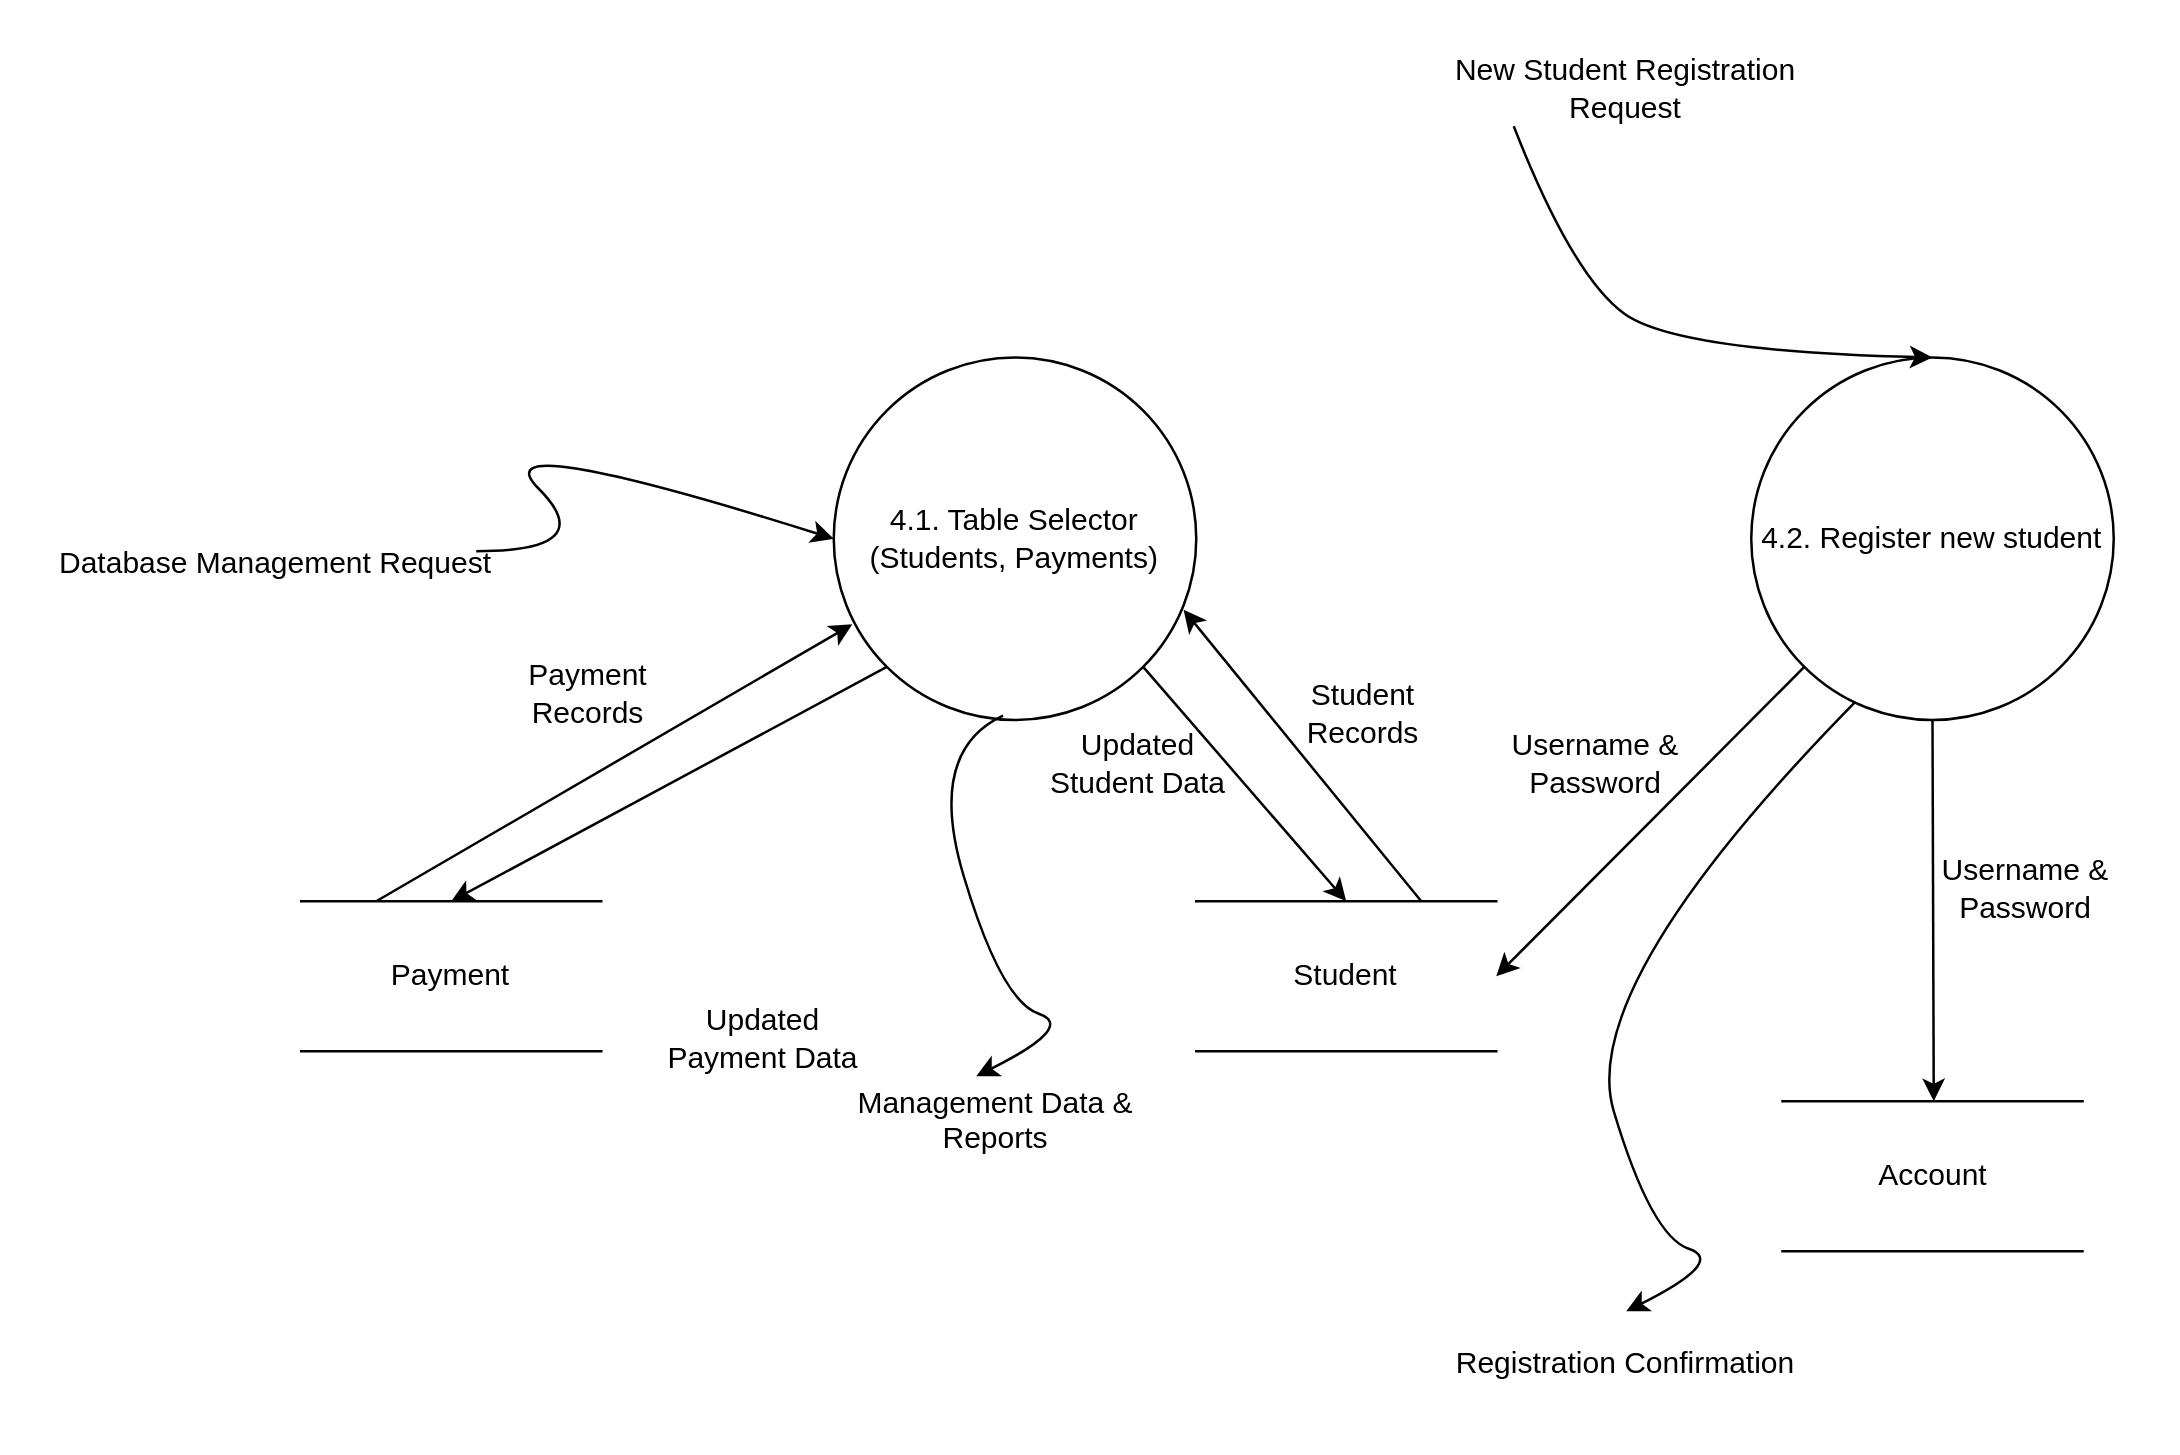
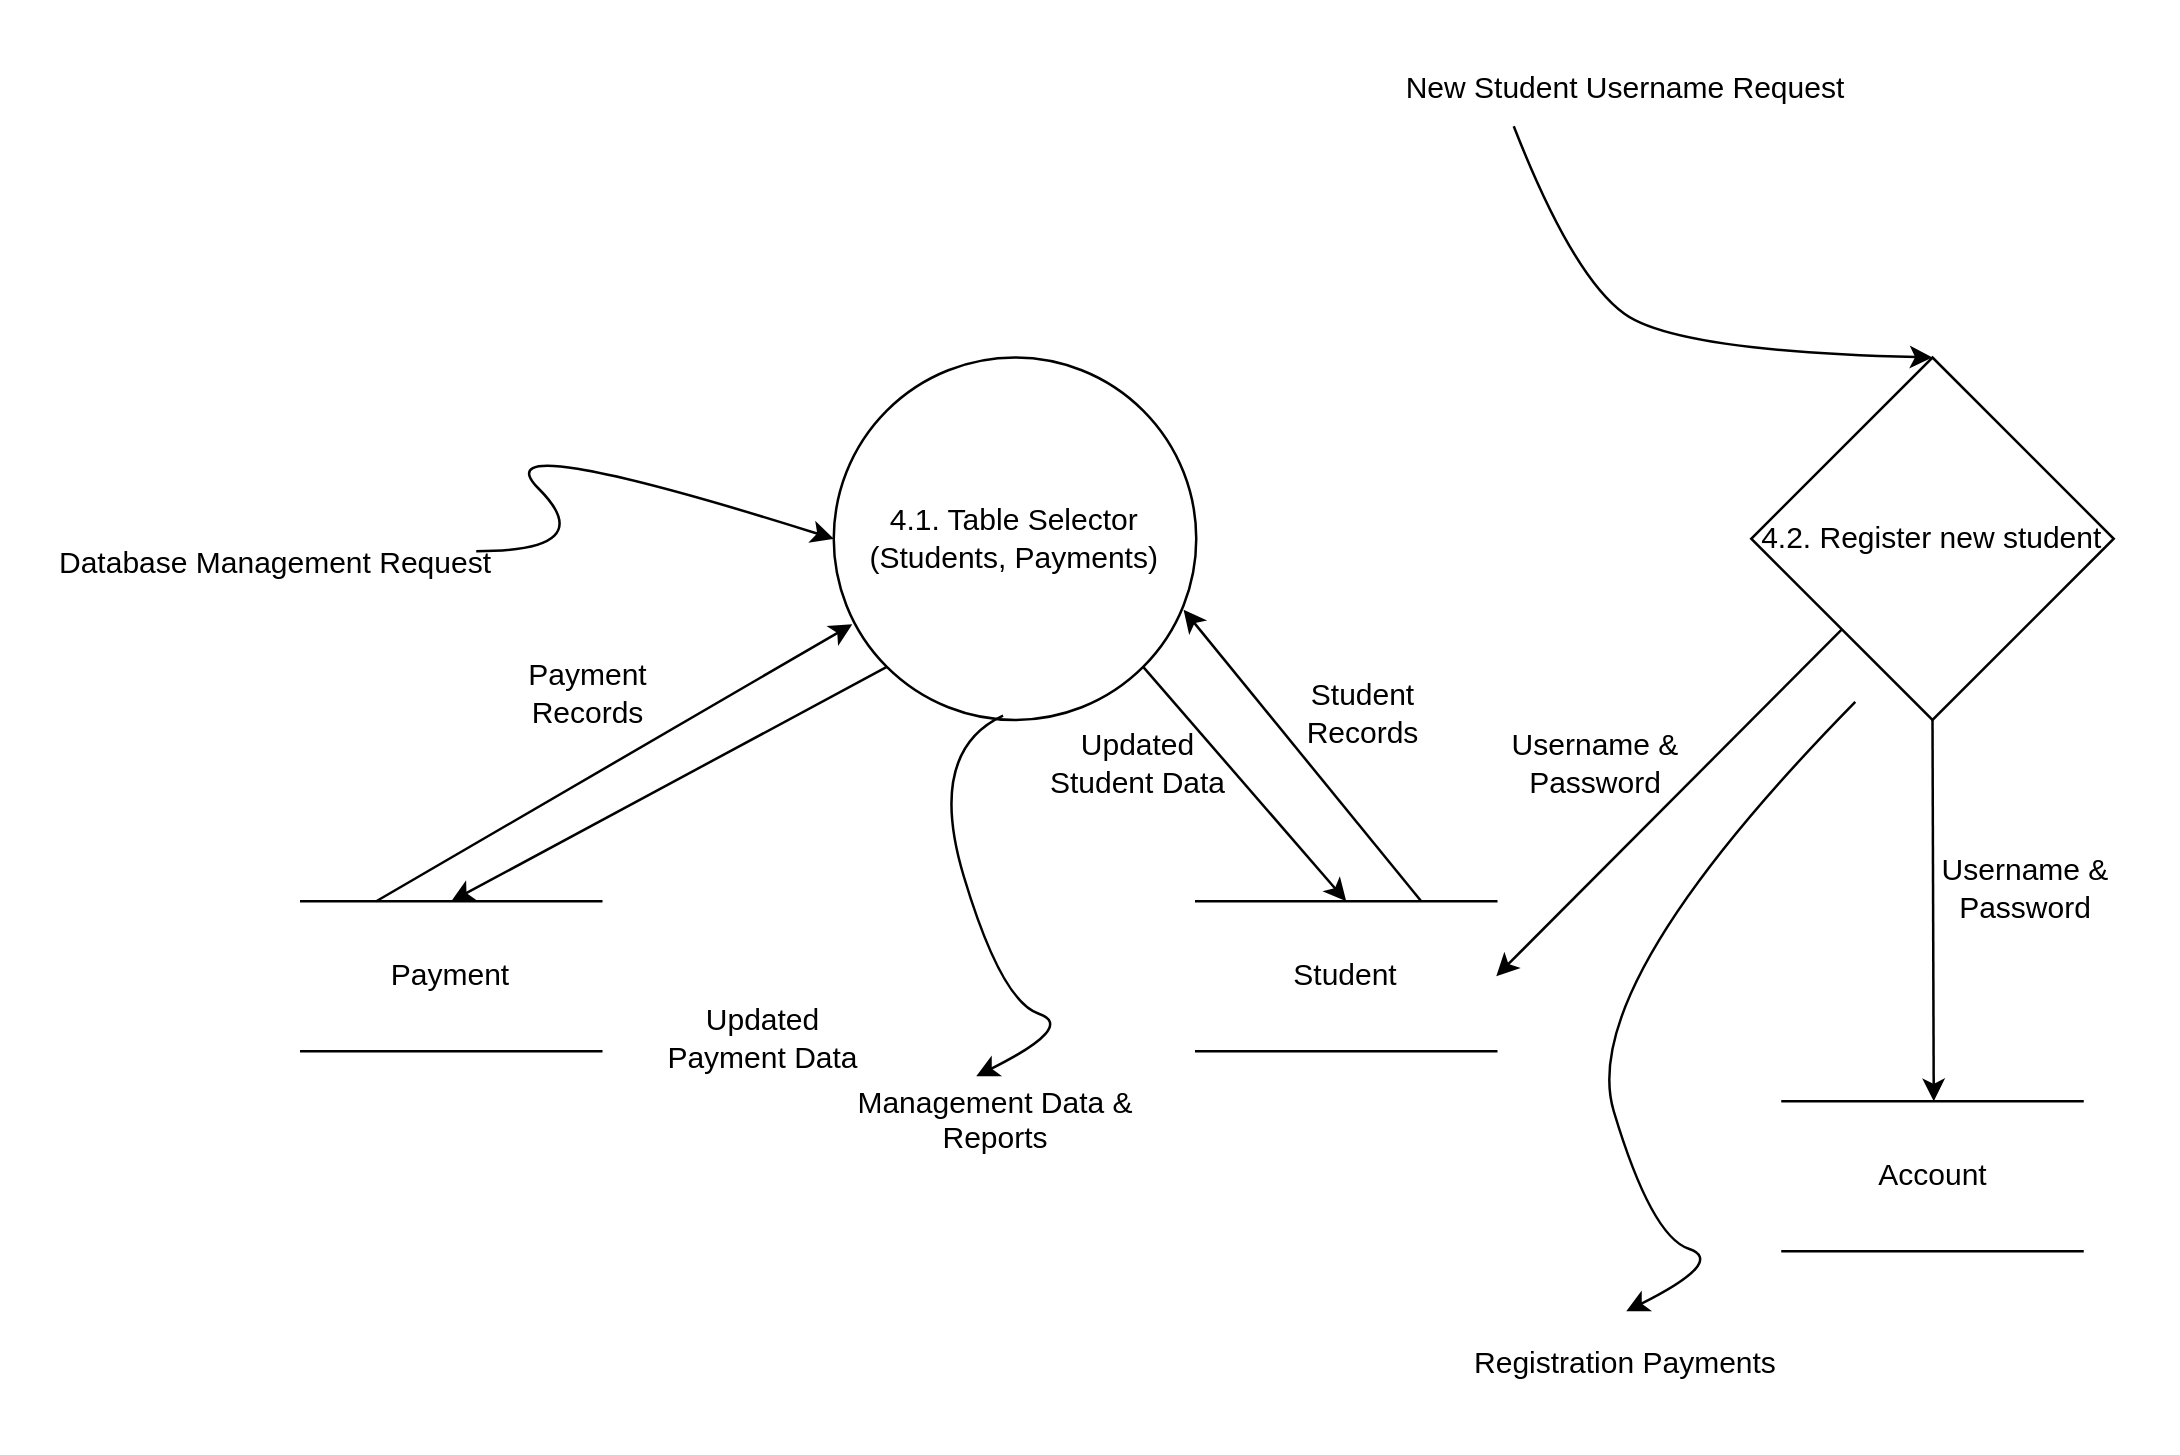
  <mxCell id="0" />
  <mxCell id="1" parent="0" />
  <mxCell id="2" value="4.1. Table Selector (Students, Payments)" style="ellipse;whiteSpace=wrap;html=1;aspect=fixed;" vertex="1" parent="1"><mxGeometry x="333" y="142.5" width="145" height="145" as="geometry" /></mxCell>
  <mxCell id="3" value="" style="curved=1;endArrow=classic;html=1;rounded=0;entryX=0;entryY=0.5;entryDx=0;entryDy=0;" edge="1" parent="1" target="2"><mxGeometry width="50" height="50" relative="1" as="geometry"><mxPoint x="190" y="220" as="sourcePoint" /><mxPoint x="240" y="170" as="targetPoint" /><Array as="points"><mxPoint x="240" y="220" /><mxPoint x="190" y="170" /></Array></mxGeometry></mxCell>
  <mxCell id="4" value="Payment" style="shape=partialRectangle;whiteSpace=wrap;html=1;left=0;right=0;fillColor=none;" vertex="1" parent="1"><mxGeometry x="120" y="360" width="120" height="60" as="geometry" /></mxCell>
  <mxCell id="5" value="Student" style="shape=partialRectangle;whiteSpace=wrap;html=1;left=0;right=0;fillColor=none;" vertex="1" parent="1"><mxGeometry x="478" y="360" width="120" height="60" as="geometry" /></mxCell>
  <mxCell id="6" value="" style="endArrow=classic;html=1;rounded=0;entryX=0.5;entryY=0;entryDx=0;entryDy=0;exitX=0;exitY=1;exitDx=0;exitDy=0;" edge="1" parent="1" source="2" target="4"><mxGeometry width="50" height="50" relative="1" as="geometry"><mxPoint x="355" y="400" as="sourcePoint" /><mxPoint x="405" y="350" as="targetPoint" /></mxGeometry></mxCell>
  <mxCell id="7" value="" style="endArrow=classic;html=1;rounded=0;entryX=0.5;entryY=0;entryDx=0;entryDy=0;exitX=1;exitY=1;exitDx=0;exitDy=0;" edge="1" parent="1" source="2" target="5"><mxGeometry width="50" height="50" relative="1" as="geometry"><mxPoint x="474" y="343" as="sourcePoint" /><mxPoint x="300" y="437" as="targetPoint" /></mxGeometry></mxCell>
  <mxCell id="8" value="" style="endArrow=classic;html=1;rounded=0;entryX=0.051;entryY=0.736;entryDx=0;entryDy=0;exitX=0.25;exitY=0;exitDx=0;exitDy=0;entryPerimeter=0;" edge="1" parent="1" source="4" target="2"><mxGeometry width="50" height="50" relative="1" as="geometry"><mxPoint x="284" y="250" as="sourcePoint" /><mxPoint x="110" y="344" as="targetPoint" /></mxGeometry></mxCell>
  <mxCell id="9" value="" style="endArrow=classic;html=1;rounded=0;entryX=0.965;entryY=0.696;entryDx=0;entryDy=0;exitX=0.75;exitY=0;exitDx=0;exitDy=0;entryPerimeter=0;" edge="1" parent="1" source="5" target="2"><mxGeometry width="50" height="50" relative="1" as="geometry"><mxPoint x="408" y="411" as="sourcePoint" /><mxPoint x="598" y="300" as="targetPoint" /></mxGeometry></mxCell>
- <mxCell id="10" value="New Student Registration Request" style="text;html=1;whiteSpace=wrap;strokeColor=none;fillColor=none;align=center;verticalAlign=middle;rounded=0;" vertex="1" parent="1"><mxGeometry x="560" y="20" width="180" height="30" as="geometry" /></mxCell>
- <mxCell id="11" value="4.2. Register new student" style="ellipse;whiteSpace=wrap;html=1;aspect=fixed;" vertex="1" parent="1"><mxGeometry x="700" y="142.5" width="145" height="145" as="geometry" /></mxCell>
+ <mxCell id="10" value="New Student Username Request" style="text;html=1;whiteSpace=wrap;strokeColor=none;fillColor=none;align=center;verticalAlign=middle;rounded=0;" vertex="1" parent="1"><mxGeometry x="560" y="20" width="180" height="30" as="geometry" /></mxCell>
+ <mxCell id="11" value="4.2. Register new student" style="rhombus;whiteSpace=wrap;html=1;aspect=fixed;" vertex="1" parent="1"><mxGeometry x="700" y="142.5" width="145" height="145" as="geometry" /></mxCell>
  <mxCell id="12" value="" style="curved=1;endArrow=classic;html=1;rounded=0;entryX=0.5;entryY=0;entryDx=0;entryDy=0;exitX=0.25;exitY=1;exitDx=0;exitDy=0;" edge="1" parent="1" source="10" target="11"><mxGeometry width="50" height="50" relative="1" as="geometry"><mxPoint x="578.5" y="110" as="sourcePoint" /><mxPoint x="721.5" y="105" as="targetPoint" /><Array as="points"><mxPoint x="628.5" y="110" /><mxPoint x="670" y="140" /></Array></mxGeometry></mxCell>
  <mxCell id="13" value="" style="endArrow=classic;html=1;rounded=0;exitX=0.5;exitY=1;exitDx=0;exitDy=0;" edge="1" parent="1" source="11"><mxGeometry width="50" height="50" relative="1" as="geometry"><mxPoint x="750" y="448" as="sourcePoint" /><mxPoint x="773" y="440" as="targetPoint" /></mxGeometry></mxCell>
  <mxCell id="14" value="Username &amp;amp; Password" style="text;html=1;whiteSpace=wrap;strokeColor=none;fillColor=none;align=center;verticalAlign=middle;rounded=0;" vertex="1" parent="1"><mxGeometry x="770" y="340" width="80" height="30" as="geometry" /></mxCell>
  <mxCell id="15" value="Account" style="shape=partialRectangle;whiteSpace=wrap;html=1;left=0;right=0;fillColor=none;" vertex="1" parent="1"><mxGeometry x="712.5" y="440" width="120" height="60" as="geometry" /></mxCell>
  <mxCell id="16" value="Updated Payment Data" style="text;html=1;whiteSpace=wrap;strokeColor=none;fillColor=none;align=center;verticalAlign=middle;rounded=0;" vertex="1" parent="1"><mxGeometry x="260" y="400" width="90" height="30" as="geometry" /></mxCell>
  <mxCell id="17" value="Updated Student Data" style="text;html=1;whiteSpace=wrap;strokeColor=none;fillColor=none;align=center;verticalAlign=middle;rounded=0;" vertex="1" parent="1"><mxGeometry x="410" y="290" width="90" height="30" as="geometry" /></mxCell>
  <mxCell id="18" value="&lt;div&gt;&lt;br&gt;&lt;/div&gt;&lt;div&gt;Student Records&lt;/div&gt;" style="text;html=1;whiteSpace=wrap;strokeColor=none;fillColor=none;align=center;verticalAlign=middle;rounded=0;" vertex="1" parent="1"><mxGeometry x="500" y="267.5" width="90" height="20" as="geometry" /></mxCell>
  <mxCell id="19" value="&lt;div&gt;&lt;br&gt;&lt;/div&gt;&lt;div&gt;Payment Records&lt;/div&gt;" style="text;html=1;whiteSpace=wrap;strokeColor=none;fillColor=none;align=center;verticalAlign=middle;rounded=0;" vertex="1" parent="1"><mxGeometry x="190" y="260" width="90" height="20" as="geometry" /></mxCell>
  <mxCell id="20" value="" style="curved=1;endArrow=classic;html=1;rounded=0;exitX=0.467;exitY=0.988;exitDx=0;exitDy=0;exitPerimeter=0;" edge="1" parent="1" source="2"><mxGeometry width="50" height="50" relative="1" as="geometry"><mxPoint x="320" y="380" as="sourcePoint" /><mxPoint x="390" y="430" as="targetPoint" /><Array as="points"><mxPoint x="370" y="300" /><mxPoint x="400" y="400" /><mxPoint x="430" y="410" /></Array></mxGeometry></mxCell>
  <mxCell id="21" value="Database Management Request" style="text;html=1;whiteSpace=wrap;strokeColor=none;fillColor=none;align=center;verticalAlign=middle;rounded=0;" vertex="1" parent="1"><mxGeometry y="210" width="180" height="30" as="geometry" x="20" /></mxCell>
  <mxCell id="22" value="&lt;div&gt;Management Data &amp;amp; Reports&lt;/div&gt;&lt;div&gt;&lt;br&gt;&lt;/div&gt;" style="text;html=1;whiteSpace=wrap;strokeColor=none;fillColor=none;align=center;verticalAlign=middle;rounded=0;rotation=0;" vertex="1" parent="1"><mxGeometry x="333" y="440.002" width="130" height="30" as="geometry" /></mxCell>
  <mxCell id="23" value="" style="endArrow=classic;html=1;rounded=0;exitX=0;exitY=1;exitDx=0;exitDy=0;entryX=1;entryY=0.5;entryDx=0;entryDy=0;" edge="1" parent="1" source="11" target="5"><mxGeometry width="50" height="50" relative="1" as="geometry"><mxPoint x="660" y="279" as="sourcePoint" /><mxPoint x="660" y="431" as="targetPoint" /></mxGeometry></mxCell>
  <mxCell id="24" value="Username &amp;amp; Password" style="text;html=1;whiteSpace=wrap;strokeColor=none;fillColor=none;align=center;verticalAlign=middle;rounded=0;" vertex="1" parent="1"><mxGeometry x="598" y="290" width="80" height="30" as="geometry" /></mxCell>
  <mxCell id="25" value="" style="curved=1;endArrow=classic;html=1;rounded=0;exitX=0.287;exitY=0.95;exitDx=0;exitDy=0;exitPerimeter=0;" edge="1" parent="1" source="11"><mxGeometry width="50" height="50" relative="1" as="geometry"><mxPoint x="661" y="380" as="sourcePoint" /><mxPoint x="650" y="524" as="targetPoint" /><Array as="points"><mxPoint x="630" y="394" /><mxPoint x="660" y="494" /><mxPoint x="690" y="504" /></Array></mxGeometry></mxCell>
- <mxCell id="26" value="Registration Confirmation" style="text;html=1;whiteSpace=wrap;strokeColor=none;fillColor=none;align=center;verticalAlign=middle;rounded=0;" vertex="1" parent="1"><mxGeometry x="560" y="530" width="180" height="30" as="geometry" /></mxCell>
+ <mxCell id="26" value="Registration Payments" style="text;html=1;whiteSpace=wrap;strokeColor=none;fillColor=none;align=center;verticalAlign=middle;rounded=0;" vertex="1" parent="1"><mxGeometry x="560" y="530" width="180" height="30" as="geometry" /></mxCell>
